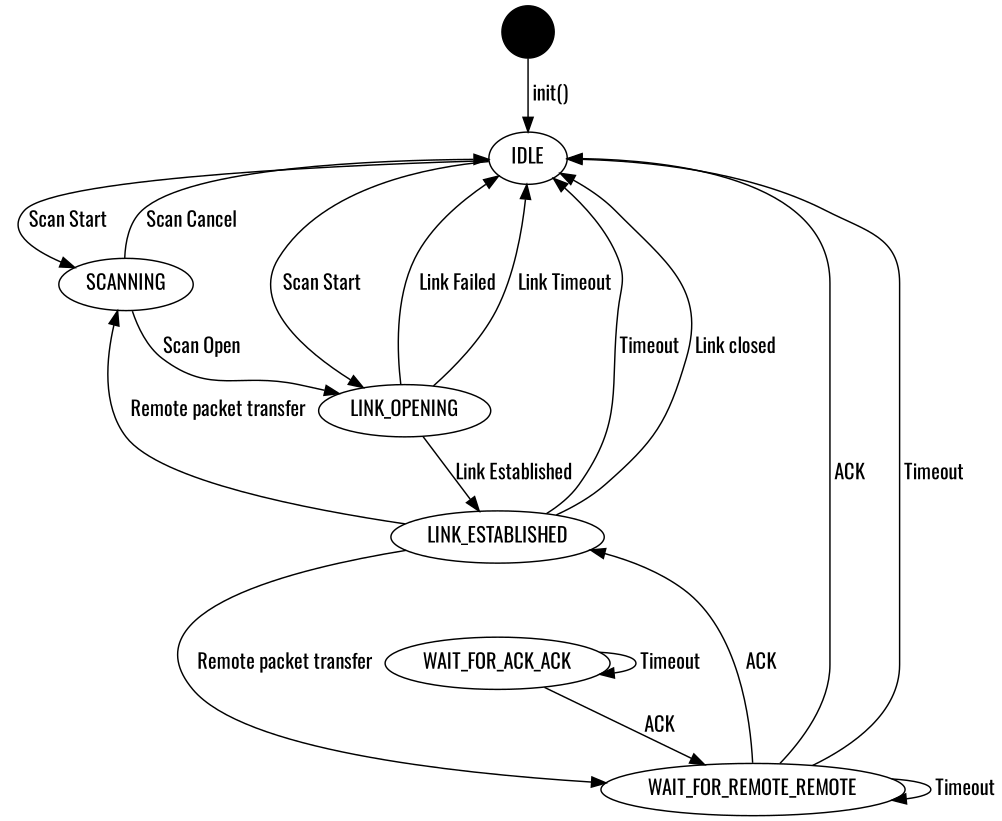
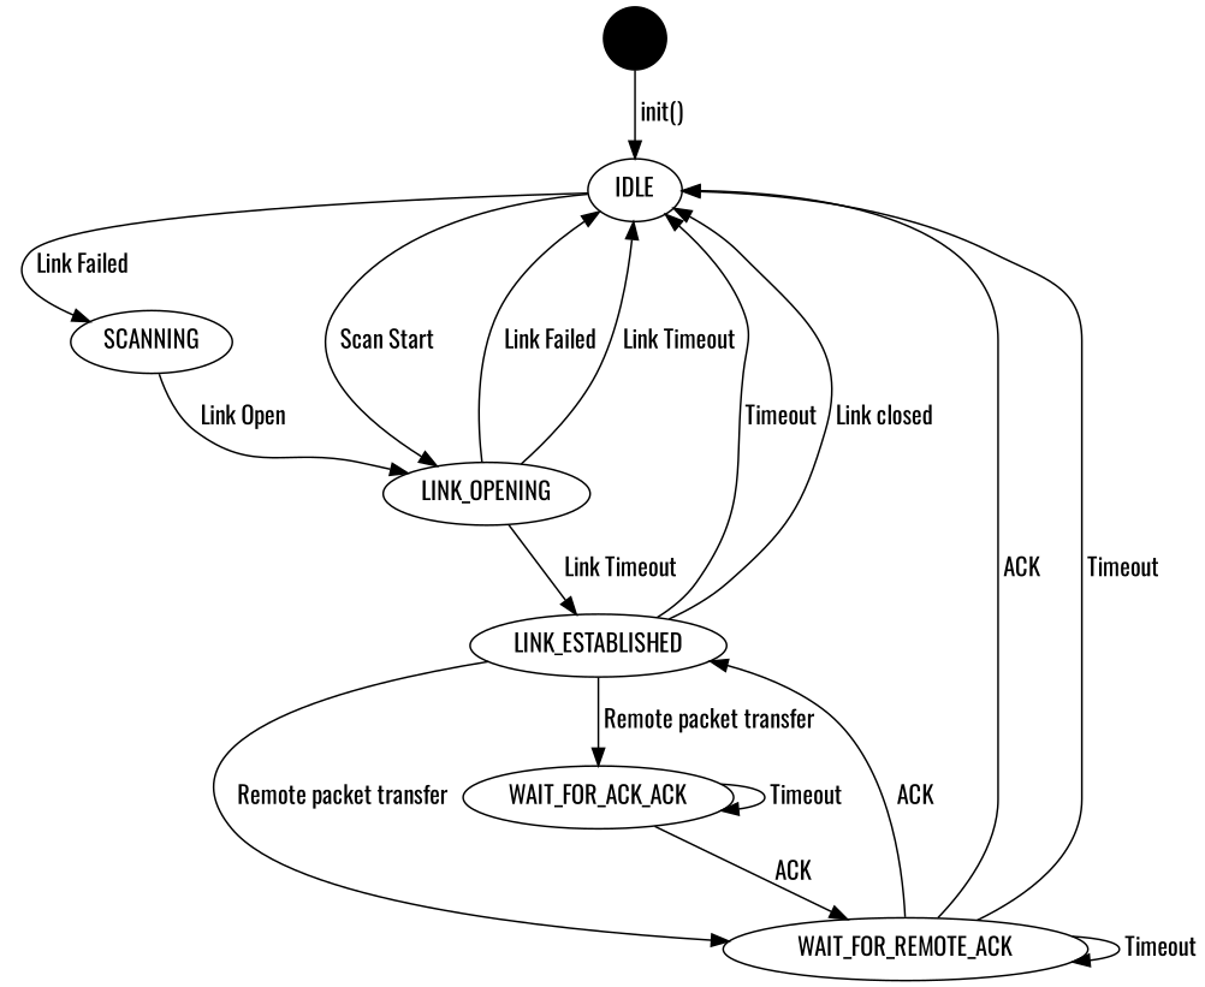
  digraph {
    fontname=Oswald
    rankdir=TB
    node [fontname=Oswald]
    edge [fontname=Oswald]
    a [fillcolor=black shape=circle style=filled]
    n2 [label=IDLE]
    n3 [label=SCANNING]
    n4 [label=LINK_OPENING]
    n5 [label=LINK_ESTABLISHED]
-   n6 [label=WAIT_FOR_REMOTE_REMOTE]
+   n6 [label=WAIT_FOR_REMOTE_ACK]
    n7 [label=WAIT_FOR_ACK_ACK]
    a -> n2 [label=" init()"]
-   n2 -> n3 [label=" Scan Start"]
+   n2 -> n3 [label=" Link Failed"]
    n2 -> n4 [label=" Scan Start"]
-   n3 -> n2 [label=" Scan Cancel"]
-   n3 -> n4 [label=" Scan Open"]
+   n3 -> n4 [label=" Link Open"]
    n4 -> n2 [label=" Link Failed"]
    n4 -> n2 [label=" Link Timeout"]
-   n4 -> n5 [label="Link Established"]
+   n4 -> n5 [label=" Link Timeout"]
    n5 -> n2 [label=" Timeout"]
    n5 -> n2 [label=" Link closed"]
    n5 -> n6 [label=" Remote packet transfer"]
-   n5 -> n3 [label=" Remote packet transfer"]
+   n5 -> n7 [label=" Remote packet transfer"]
    n6 -> n2 [label=" ACK"]
    n6 -> n2 [label=" Timeout"]
    n6 -> n5 [label=" ACK"]
    n6 -> n6 [label=" Timeout"]
    n7 -> n6 [label=" ACK"]
    n7 -> n7 [label=" Timeout"]
  }
